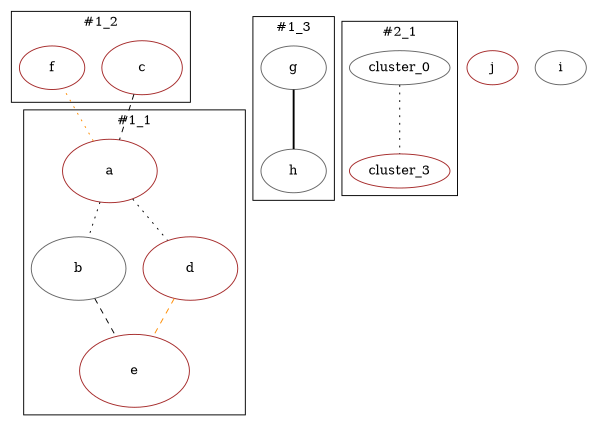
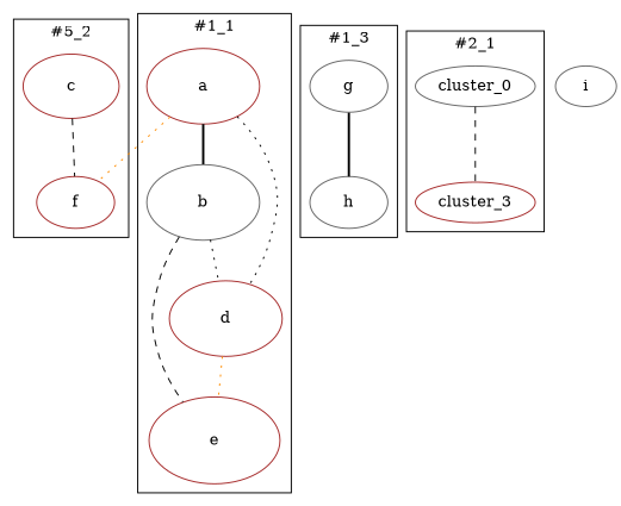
  digraph {
    node [color=brown style="setlinewidth(1)"]
    edge [color=black dir=none style=dotted]
    n1 [height=0.7857142855 label=c width=1.17857142825]
    n2 [height=0.642857143 label=f width=0.9642857144999999]
    n3 [color=gray40 height=0.642857143 label=g width=0.9642857144999999]
    n4 [color=gray40 height=0.642857143 label=h width=0.9642857144999999]
    n5 [height=0.9285714285 label=a width=1.39285714275]
    n6 [color=gray40 height=0.9285714285 label=b width=1.39285714275]
    n7 [height=0.9285714285 label=d width=1.39285714275]
    n8 [height=1.0714285715 label=e width=1.60714285725]
    n9 [color=gray40 label=cluster_0 style=""]
    cluster_3 [style=""]
-   n11 [height=0.5 label=j width=0.75]
    n12 [color=gray40 height=0.5 label=i width=0.75]
    subgraph cluster_1 {
-     label="#1_2"
+     label="#5_2"
      n1
      n2
    }
    subgraph cluster_2 {
      label="#1_3"
      n3
      n4
    }
    subgraph cluster_3 {
      label="#1_1"
      n5
      n6
      n7
      n8
    }
    subgraph cluster_4 {
      label="#2_1"
      n9
      cluster_3
    }
-   n1 -> n5 [style=dashed]
+   n1 -> n2 [style=dashed]
    n3 -> n4 [style=bold]
    n5 -> n2 [color=darkorange]
-   n5 -> n6
+   n5 -> n6 [style=bold]
    n5 -> n7
+   n6 -> n7
    n6 -> n8 [style=dashed]
-   n7 -> n8 [color=darkorange style=dashed]
-   n9 -> cluster_3
+   n7 -> n8 [color=darkorange]
+   n9 -> cluster_3 [style=dashed]
  }
